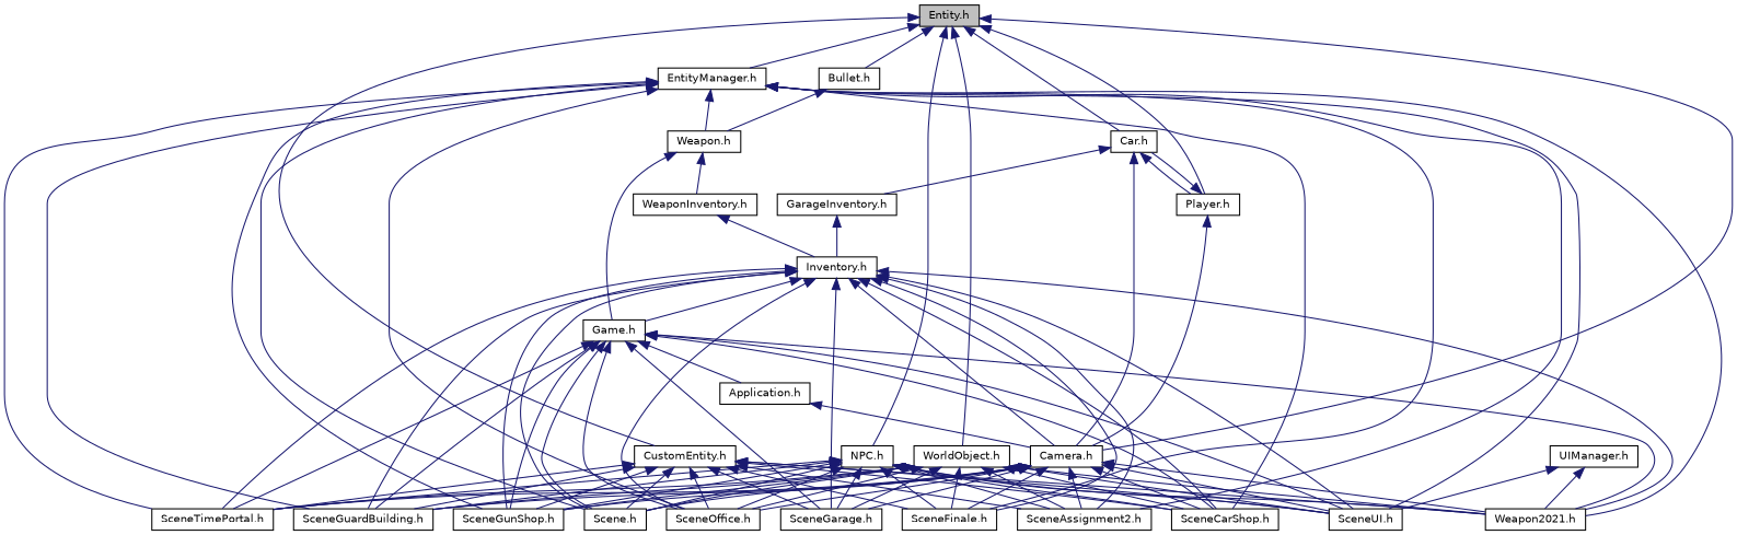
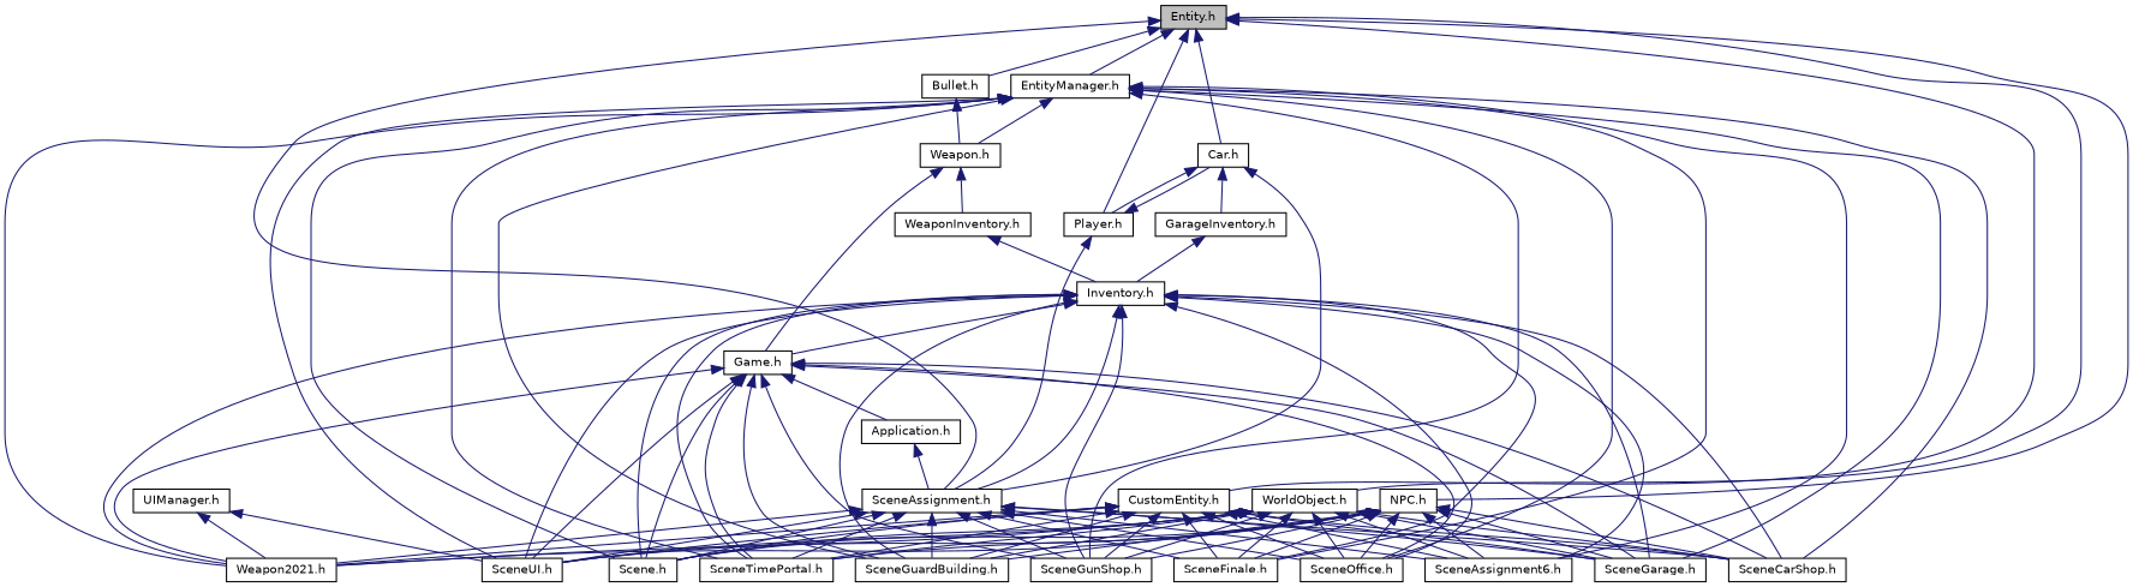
  digraph {
    node [color=black fillcolor=white fontname=Helvetica fontsize=10 shape=record style=filled]
    edge [color=midnightblue dir=back fontname=Helvetica fontsize=10 labelfontname=Helvetica labelfontsize=10 style=solid]
    n1 [fillcolor=grey75 fontcolor=black height=0.2 label="Entity.h" width=0.4]
    n2 [height=0.2 label="Bullet.h" width=0.4]
-   n3 [height=0.2 label="Camera.h" width=0.4]
+   n3 [height=0.2 label="SceneAssignment.h" width=0.4]
    n4 [height=0.2 label="Car.h" width=0.4]
    n5 [height=0.2 label="Player.h" width=0.4]
    n6 [height=0.2 label="CustomEntity.h" width=0.4]
    n7 [height=0.2 label="EntityManager.h" width=0.4]
    n8 [height=0.2 label="NPC.h" width=0.4]
    n9 [height=0.2 label="WorldObject.h" width=0.4]
    n10 [height=0.2 label="Weapon.h" width=0.4]
    n11 [height=0.2 label="Weapon2021.h" width=0.4]
-   n12 [height=0.2 label="SceneAssignment2.h" width=0.4]
+   n12 [height=0.2 label="SceneAssignment6.h" width=0.4]
    n13 [height=0.2 label="SceneCarShop.h" width=0.4]
    n14 [height=0.2 label="SceneFinale.h" width=0.4]
    n15 [height=0.2 label="SceneGarage.h" width=0.4]
    n16 [height=0.2 label="SceneGuardBuilding.h" width=0.4]
    n17 [height=0.2 label="SceneGunShop.h" width=0.4]
    n18 [height=0.2 label="Scene.h" width=0.4]
    n19 [height=0.2 label="SceneOffice.h" width=0.4]
    n20 [height=0.2 label="SceneTimePortal.h" width=0.4]
    n21 [height=0.2 label="SceneUI.h" width=0.4]
    n22 [height=0.2 label="GarageInventory.h" width=0.4]
    n23 [height=0.2 label="Game.h" width=0.4]
    n24 [height=0.2 label="WeaponInventory.h" width=0.4]
    n25 [height=0.2 label="Application.h" width=0.4]
    n26 [height=0.2 label="Inventory.h" width=0.4]
    n27 [height=0.2 label="UIManager.h" width=0.4]
    n1 -> n2
    n1 -> n3
    n1 -> n4
    n1 -> n5
    n1 -> n6
    n1 -> n7
    n1 -> n8
    n1 -> n9
    n2 -> n10
    n3 -> n11
    n3 -> n12
    n3 -> n13
    n3 -> n14
    n3 -> n15
    n3 -> n16
    n3 -> n17
    n3 -> n18
    n3 -> n19
    n3 -> n20
    n3 -> n21
    n4 -> n3
    n4 -> n5
    n4 -> n22
    n5 -> n3
    n5 -> n4
    n6 -> n11
    n6 -> n12
    n6 -> n13
    n6 -> n14
    n6 -> n15
    n6 -> n16
    n6 -> n17
    n6 -> n18
    n6 -> n19
    n6 -> n20
    n6 -> n21
    n7 -> n10
    n7 -> n11
    n7 -> n12
    n7 -> n13
    n7 -> n14
+   n7 -> n15
    n7 -> n16
    n7 -> n17
    n7 -> n18
    n7 -> n19
    n7 -> n20
    n7 -> n21
    n8 -> n11
    n8 -> n12
    n8 -> n13
    n8 -> n14
    n8 -> n15
    n8 -> n16
    n8 -> n17
    n8 -> n18
    n8 -> n19
    n8 -> n20
    n8 -> n21
    n9 -> n11
    n9 -> n12
    n9 -> n13
    n9 -> n14
    n9 -> n15
    n9 -> n16
    n9 -> n17
    n9 -> n18
    n9 -> n19
    n9 -> n20
    n9 -> n21
    n10 -> n23
    n10 -> n24
    n22 -> n26
    n23 -> n11
    n23 -> n13
    n23 -> n15
    n23 -> n16
    n23 -> n17
    n23 -> n18
    n23 -> n19
    n23 -> n20
    n23 -> n21
    n23 -> n25
    n24 -> n26
    n25 -> n3
    n26 -> n3
    n26 -> n11
    n26 -> n12
    n26 -> n13
    n26 -> n14
    n26 -> n15
    n26 -> n16
    n26 -> n17
    n26 -> n18
    n26 -> n19
    n26 -> n20
    n26 -> n21
    n26 -> n23
    n27 -> n11
    n27 -> n21
  }
